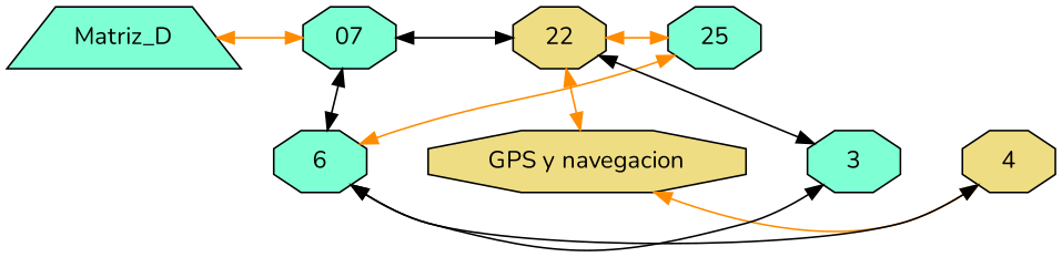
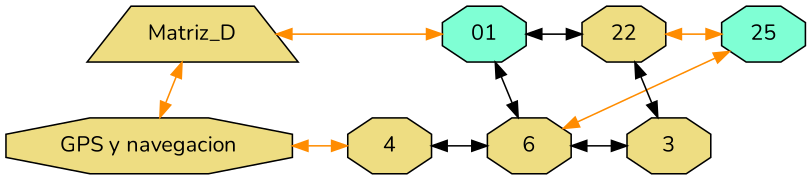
  digraph {
    fontname=Nunito
    nodesep=0.5
    rankdir=BT
    node [fillcolor=lightgoldenrod fontname=Nunito shape=octagon style=filled]
    edge [color=darkorange dir=both fontname=Nunito]
-   n1 [fillcolor=aquamarine label=Matriz_D shape=trapezium]
-   n2 [fillcolor=aquamarine label=07]
+   n1 [label=Matriz_D shape=trapezium]
+   n2 [fillcolor=aquamarine label=01]
    n3 [label=22]
    n4 [fillcolor=aquamarine label=25]
    n5 [label="GPS y navegacion"]
    n6 [label=4]
-   n7 [fillcolor=aquamarine label=6]
-   n8 [fillcolor=aquamarine label=3]
+   n7 [label=6]
+   n8 [label=3]
    subgraph sub_1 {
      rank=same
      n1
      n2
    }
    subgraph sub_2 {
      rank=same
      n2
      n3
    }
    subgraph sub_3 {
      rank=same
      n3
      n4
    }
    subgraph sub_4 {
      rank=same
      n5
      n6
    }
    subgraph sub_5 {
      rank=same
      n6
      n7
    }
    subgraph sub_6 {
      rank=same
      n7
      n8
    }
    subgraph sub_7 {
      rank=same
      n1
      n2
      n3
      n4
    }
    n1 -> n2
    n2 -> n3 [color=black]
    n3 -> n4
-   n5 -> n3
+   n5 -> n1
    n5 -> n6 [constraint=false]
    n6 -> n7 [color=black constraint=false]
    n7 -> n2 [color=black]
    n7 -> n4
    n7 -> n8 [color=black constraint=false]
    n8 -> n3 [color=black]
  }
